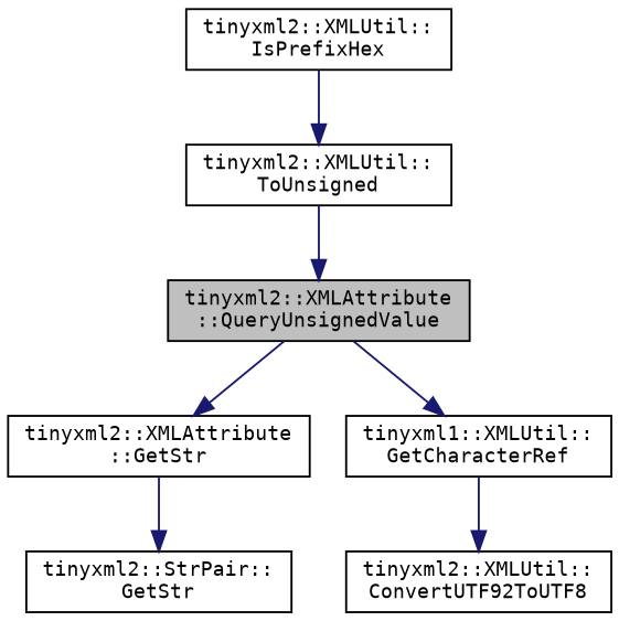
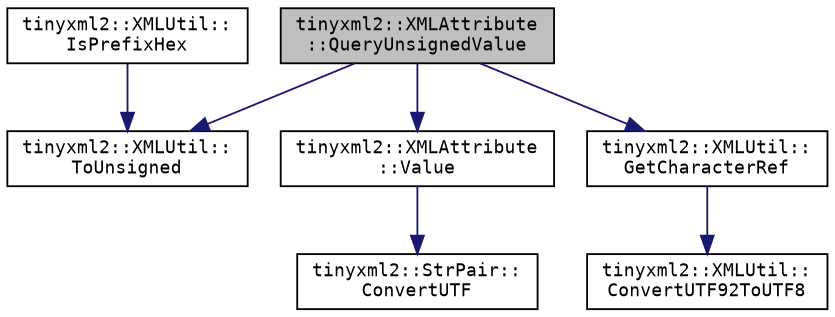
  digraph {
    fontname="DejaVu Sans Mono"
    rankdir=TB
    node [color=black fillcolor=white fontname="DejaVu Sans Mono" fontsize=10 shape=record style=filled]
    edge [color=midnightblue fontname="DejaVu Sans Mono" fontsize=10 labelfontname=Helvetica labelfontsize=10 style=solid]
    n1 [fillcolor=grey75 fontcolor=black height=0.2 label="tinyxml2::XMLAttribute\l::QueryUnsignedValue" width=0.4]
    n2 [height=0.2 label="tinyxml2::XMLUtil::\lToUnsigned" width=0.4]
-   n3 [height=0.2 label="tinyxml2::XMLAttribute\l::GetStr" width=0.4]
-   n4 [height=0.2 label="tinyxml1::XMLUtil::\lGetCharacterRef" width=0.4]
-   n5 [height=0.2 label="tinyxml2::StrPair::\lGetStr" width=0.4]
+   n3 [height=0.2 label="tinyxml2::XMLAttribute\l::Value" width=0.4]
+   n4 [height=0.2 label="tinyxml2::XMLUtil::\lGetCharacterRef" width=0.4]
+   n5 [height=0.2 label="tinyxml2::StrPair::\lConvertUTF" width=0.4]
    n6 [height=0.2 label="tinyxml2::XMLUtil::\lIsPrefixHex" width=0.4]
    n7 [height=0.2 label="tinyxml2::XMLUtil::\lConvertUTF92ToUTF8" width=0.4]
-   n2 -> n1
+   n1 -> n2
    n1 -> n3
    n1 -> n4
    n3 -> n5
    n4 -> n7
    n6 -> n2
  }
